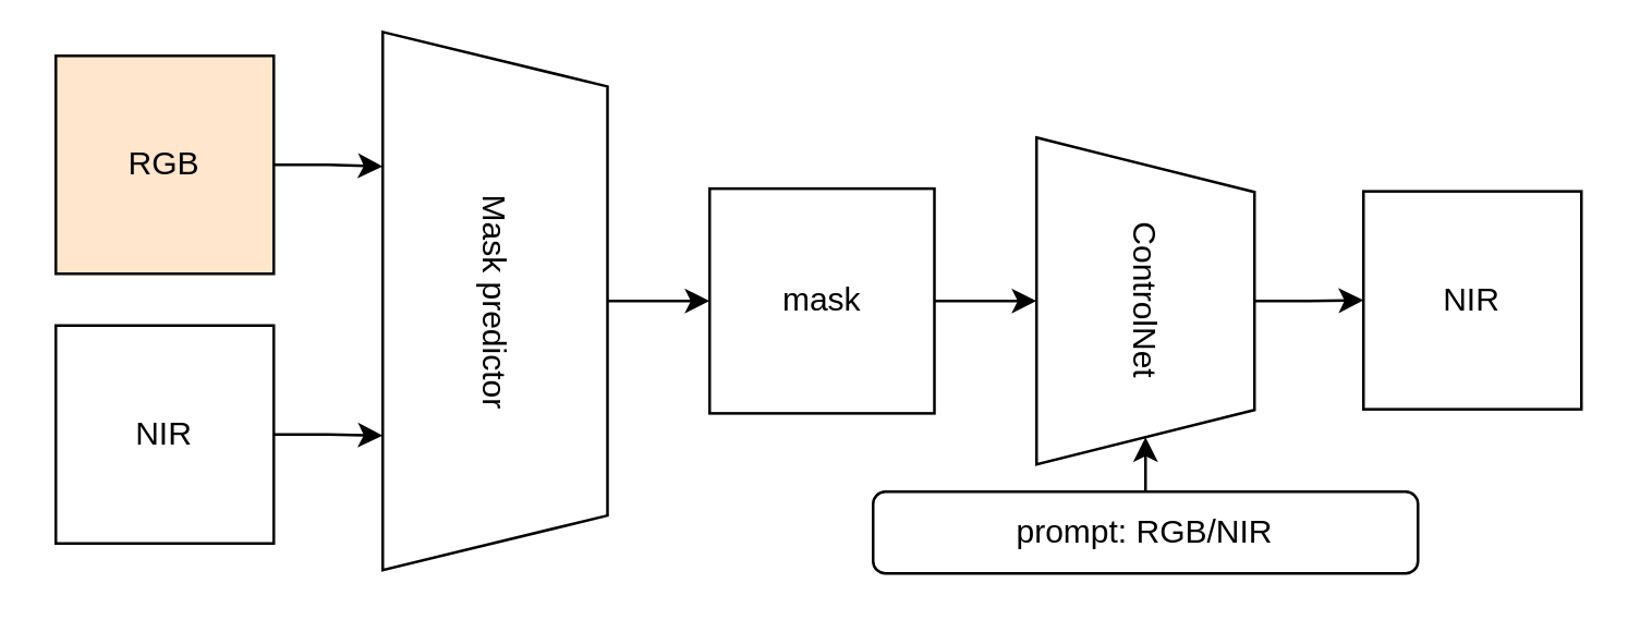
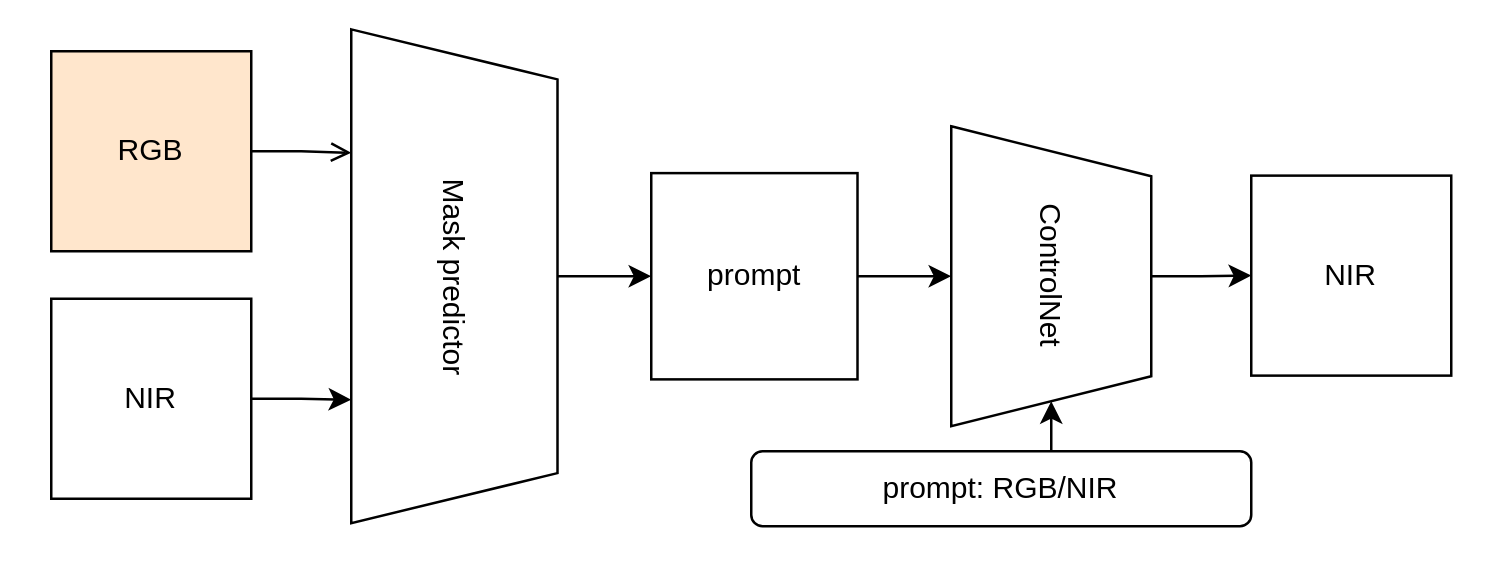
  <mxCell id="0" />
  <mxCell id="1" parent="0" />
  <mxCell id="2" style="edgeStyle=orthogonalEdgeStyle;rounded=0;orthogonalLoop=1;jettySize=auto;html=1;exitX=1;exitY=0.5;exitDx=0;exitDy=0;entryX=0.5;entryY=1;entryDx=0;entryDy=0;" edge="1" parent="1" source="3" target="11"><mxGeometry relative="1" as="geometry" /></mxCell>
- <mxCell id="3" value="mask" style="whiteSpace=wrap;html=1;aspect=fixed;" vertex="1" parent="1"><mxGeometry x="260" y="68.75" width="82.5" height="82.5" as="geometry" /></mxCell>
+ <mxCell id="3" value="prompt" style="whiteSpace=wrap;html=1;aspect=fixed;" vertex="1" parent="1"><mxGeometry x="260" y="68.75" width="82.5" height="82.5" as="geometry" /></mxCell>
  <mxCell id="4" style="edgeStyle=orthogonalEdgeStyle;rounded=0;orthogonalLoop=1;jettySize=auto;html=1;entryX=0.75;entryY=1;entryDx=0;entryDy=0;" edge="1" parent="1" source="5" target="9"><mxGeometry relative="1" as="geometry" /></mxCell>
  <mxCell id="5" value="NIR" style="whiteSpace=wrap;html=1;aspect=fixed;" vertex="1" parent="1"><mxGeometry x="20" y="119" width="80" height="80" as="geometry" /></mxCell>
- <mxCell id="6" style="edgeStyle=orthogonalEdgeStyle;rounded=0;orthogonalLoop=1;jettySize=auto;html=1;exitX=1;exitY=0.5;exitDx=0;exitDy=0;entryX=0.25;entryY=1;entryDx=0;entryDy=0;" edge="1" parent="1" source="7" target="9"><mxGeometry relative="1" as="geometry" /></mxCell>
+ <mxCell id="6" style="edgeStyle=orthogonalEdgeStyle;rounded=0;orthogonalLoop=1;jettySize=auto;html=1;exitX=1;exitY=0.5;exitDx=0;exitDy=0;entryX=0.25;entryY=1;entryDx=0;entryDy=0;endArrow=open;" edge="1" parent="1" source="7" target="9"><mxGeometry relative="1" as="geometry" /></mxCell>
  <mxCell id="7" value="RGB" style="whiteSpace=wrap;html=1;aspect=fixed;fillColor=#ffe6cc;" vertex="1" parent="1"><mxGeometry x="20" y="20" width="80" height="80" as="geometry" /></mxCell>
  <mxCell id="8" style="edgeStyle=orthogonalEdgeStyle;rounded=0;orthogonalLoop=1;jettySize=auto;html=1;exitX=0.5;exitY=0;exitDx=0;exitDy=0;entryX=0;entryY=0.5;entryDx=0;entryDy=0;" edge="1" parent="1" source="9" target="3"><mxGeometry relative="1" as="geometry" /></mxCell>
  <mxCell id="9" value="Mask predictor" style="shape=trapezoid;perimeter=trapezoidPerimeter;whiteSpace=wrap;html=1;fixedSize=1;rotation=90;" vertex="1" parent="1"><mxGeometry x="82.5" y="68.75" width="197.5" height="82.5" as="geometry" /></mxCell>
  <mxCell id="10" style="edgeStyle=orthogonalEdgeStyle;rounded=0;orthogonalLoop=1;jettySize=auto;html=1;exitX=0.5;exitY=0;exitDx=0;exitDy=0;entryX=0;entryY=0.5;entryDx=0;entryDy=0;" edge="1" parent="1" source="11" target="12"><mxGeometry relative="1" as="geometry" /></mxCell>
  <mxCell id="11" value="ControlNet" style="shape=trapezoid;perimeter=trapezoidPerimeter;whiteSpace=wrap;html=1;fixedSize=1;rotation=90;" vertex="1" parent="1"><mxGeometry x="360" y="70" width="120" height="80" as="geometry" /></mxCell>
  <mxCell id="12" value="NIR" style="whiteSpace=wrap;html=1;aspect=fixed;" vertex="1" parent="1"><mxGeometry x="500" y="69.75" width="80" height="80" as="geometry" /></mxCell>
  <mxCell id="13" style="edgeStyle=orthogonalEdgeStyle;rounded=0;orthogonalLoop=1;jettySize=auto;html=1;exitX=0.5;exitY=0;exitDx=0;exitDy=0;entryX=1;entryY=0.5;entryDx=0;entryDy=0;" edge="1" parent="1" source="14" target="11"><mxGeometry relative="1" as="geometry" /></mxCell>
- <mxCell id="14" value="prompt: RGB/NIR" style="rounded=1;whiteSpace=wrap;html=1;" vertex="1" parent="1"><mxGeometry x="320" y="180" width="200" height="30" as="geometry" /></mxCell>
+ <mxCell id="14" value="prompt: RGB/NIR" style="rounded=1;whiteSpace=wrap;html=1;" vertex="1" parent="1"><mxGeometry x="300" y="180" width="200" height="30" as="geometry" /></mxCell>
